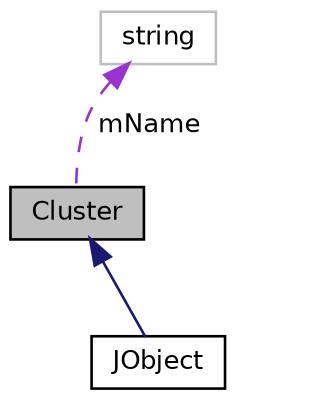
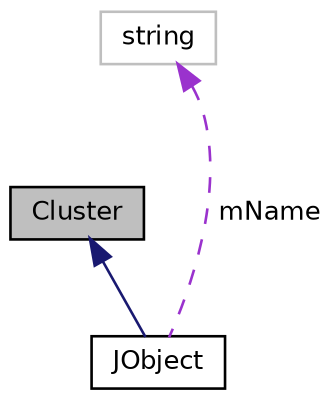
  digraph {
    node [color=black fillcolor=white fontname=Helvetica fontsize=10 shape=record style=filled]
    edge [dir=back fontname=Helvetica fontsize=10 labelfontname=Helvetica labelfontsize=10]
    n1 [fillcolor=grey75 fontcolor=black height=0.2 label=Cluster width=0.4]
    n2 [height=0.2 label=JObject width=0.4]
    n3 [color=grey75 height=0.2 label=string width=0.4]
    n1 -> n2 [color=midnightblue style=solid]
-   n3 -> n1 [color=darkorchid3 label=" mName" style=dashed]
+   n3 -> n2 [color=darkorchid3 label=" mName" style=dashed]
  }
